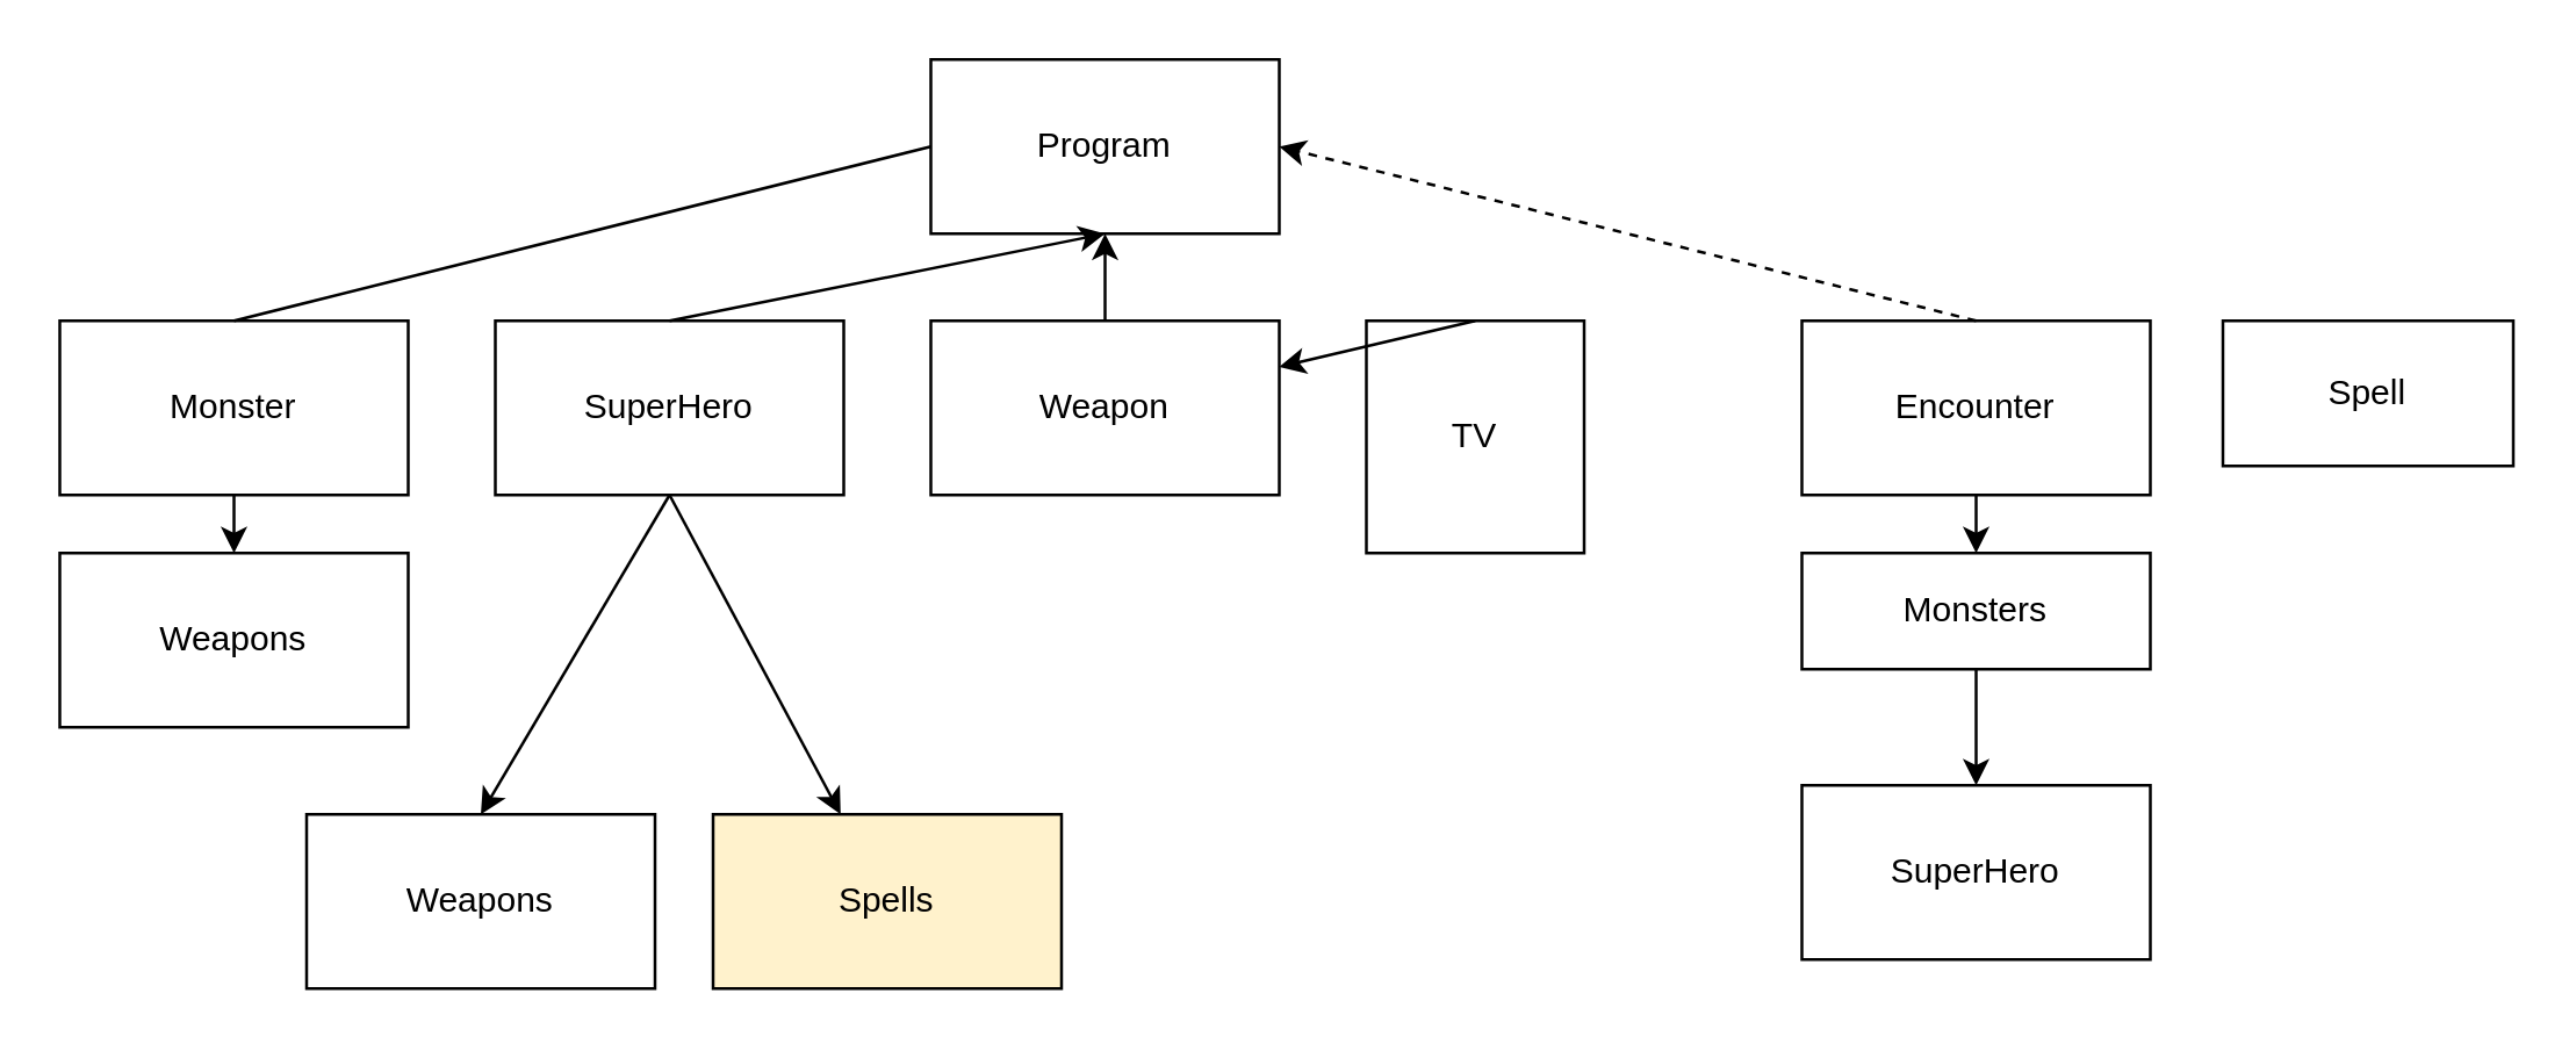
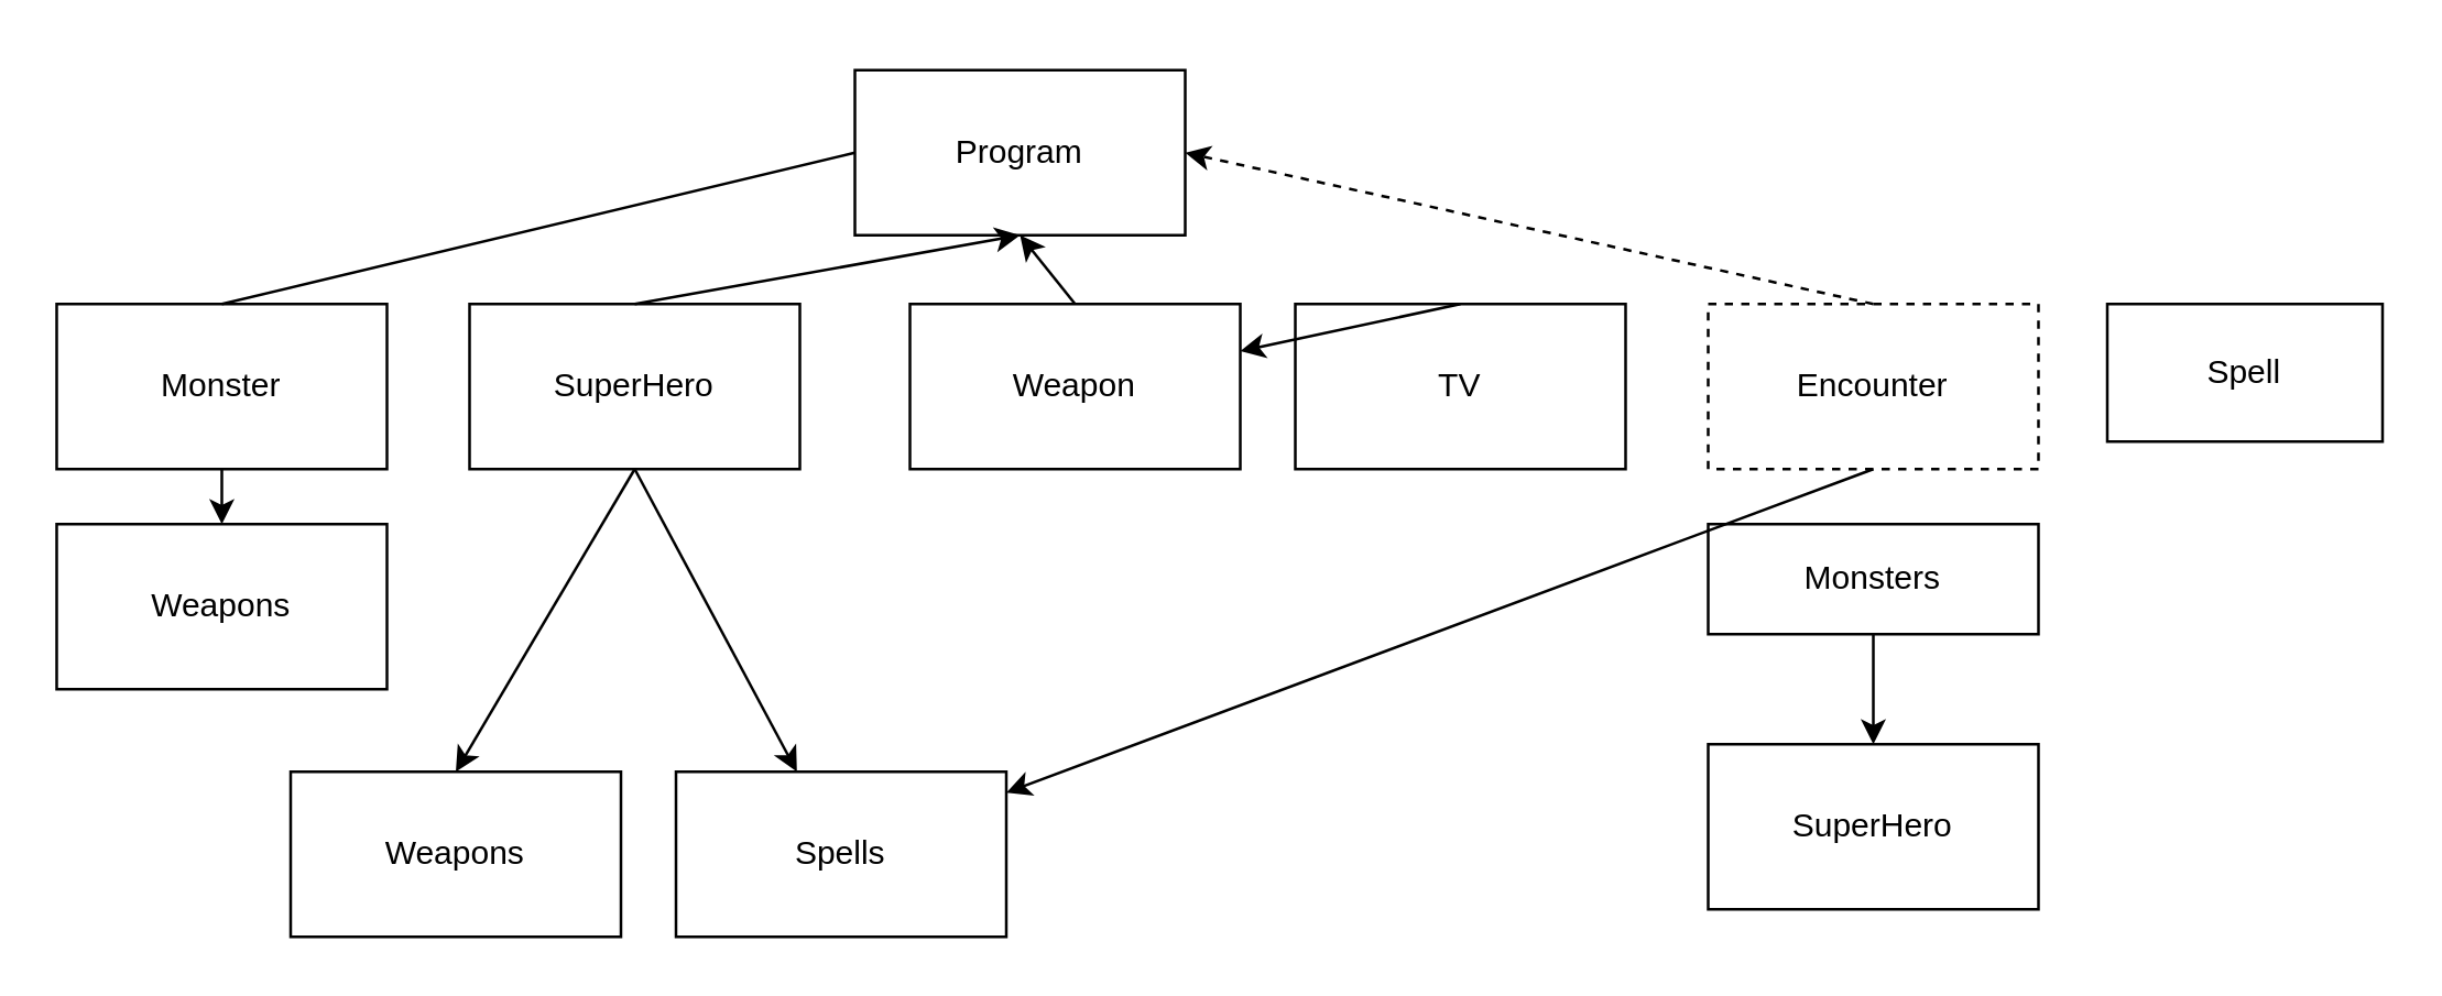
  <mxCell id="0" />
  <mxCell id="1" parent="0" />
- <mxCell id="2" value="Program" style="rounded=0;whiteSpace=wrap;html=1;" parent="1" vertex="1"><mxGeometry x="320" y="20" width="120" height="60" as="geometry" /></mxCell>
+ <mxCell id="2" value="Program" style="rounded=0;whiteSpace=wrap;html=1;" parent="1" vertex="1"><mxGeometry x="310" y="25" width="120" height="60" as="geometry" /></mxCell>
  <mxCell id="3" value="Monster" style="rounded=0;whiteSpace=wrap;html=1;" parent="1" vertex="1"><mxGeometry x="20" y="110" width="120" height="60" as="geometry" /></mxCell>
  <mxCell id="4" value="SuperHero" style="rounded=0;whiteSpace=wrap;html=1;" parent="1" vertex="1"><mxGeometry x="170" y="110" width="120" height="60" as="geometry" /></mxCell>
- <mxCell id="5" value="Weapon" style="rounded=0;whiteSpace=wrap;html=1;" parent="1" vertex="1"><mxGeometry x="320" y="110" width="120" height="60" as="geometry" /></mxCell>
- <mxCell id="6" value="TV" style="rounded=0;whiteSpace=wrap;html=1;" parent="1" vertex="1"><mxGeometry x="470" y="110" width="75" height="80" as="geometry" /></mxCell>
- <mxCell id="7" value="Encounter&lt;br&gt;" style="rounded=0;whiteSpace=wrap;html=1;" parent="1" vertex="1"><mxGeometry x="620" y="110" width="120" height="60" as="geometry" /></mxCell>
+ <mxCell id="5" value="Weapon" style="rounded=0;whiteSpace=wrap;html=1;" parent="1" vertex="1"><mxGeometry x="330" y="110" width="120" height="60" as="geometry" /></mxCell>
+ <mxCell id="6" value="TV" style="rounded=0;whiteSpace=wrap;html=1;" parent="1" vertex="1"><mxGeometry x="470" y="110" width="120" height="60" as="geometry" /></mxCell>
+ <mxCell id="7" value="Encounter&lt;br&gt;" style="rounded=0;whiteSpace=wrap;html=1;dashed=1;" parent="1" vertex="1"><mxGeometry x="620" y="110" width="120" height="60" as="geometry" /></mxCell>
  <mxCell id="8" value="Weapons" style="rounded=0;whiteSpace=wrap;html=1;" parent="1" vertex="1"><mxGeometry x="20" y="190" width="120" height="60" as="geometry" /></mxCell>
  <mxCell id="9" value="" style="endArrow=classic;html=1;exitX=0.5;exitY=1;exitDx=0;exitDy=0;" parent="1" source="3" target="8" edge="1"><mxGeometry width="50" height="50" relative="1" as="geometry"><mxPoint x="245" y="290" as="sourcePoint" /><mxPoint x="295" y="240" as="targetPoint" /></mxGeometry></mxCell>
  <mxCell id="10" value="" style="endArrow=classic;html=1;exitX=0.5;exitY=1;exitDx=0;exitDy=0;entryX=0.5;entryY=0;entryDx=0;entryDy=0;" parent="1" source="4" target="23" edge="1"><mxGeometry width="50" height="50" relative="1" as="geometry"><mxPoint x="455" y="280" as="sourcePoint" /><mxPoint x="505" y="230" as="targetPoint" /></mxGeometry></mxCell>
  <mxCell id="11" value="Monsters" style="rounded=0;whiteSpace=wrap;html=1;" parent="1" vertex="1"><mxGeometry x="620" y="190" width="120" height="40" as="geometry" /></mxCell>
- <mxCell id="12" value="" style="endArrow=classic;html=1;exitX=0.5;exitY=1;exitDx=0;exitDy=0;entryX=0.5;entryY=0;entryDx=0;entryDy=0;" parent="1" source="7" target="11" edge="1"><mxGeometry width="50" height="50" relative="1" as="geometry"><mxPoint x="575" y="390" as="sourcePoint" /><mxPoint x="625" y="340" as="targetPoint" /></mxGeometry></mxCell>
+ <mxCell id="12" value="" style="endArrow=classic;html=1;exitX=0.5;exitY=1;exitDx=0;exitDy=0;" parent="1" source="7" target="21" edge="1"><mxGeometry width="50" height="50" relative="1" as="geometry"><mxPoint x="575" y="390" as="sourcePoint" /><mxPoint x="625" y="340" as="targetPoint" /></mxGeometry></mxCell>
  <mxCell id="13" value="SuperHero" style="rounded=0;whiteSpace=wrap;html=1;" parent="1" vertex="1"><mxGeometry x="620" y="270" width="120" height="60" as="geometry" /></mxCell>
  <mxCell id="14" value="" style="endArrow=classic;html=1;exitX=0.5;exitY=1;exitDx=0;exitDy=0;entryX=0.5;entryY=0;entryDx=0;entryDy=0;" parent="1" source="11" target="13" edge="1"><mxGeometry width="50" height="50" relative="1" as="geometry"><mxPoint x="505" y="390" as="sourcePoint" /><mxPoint x="555" y="340" as="targetPoint" /></mxGeometry></mxCell>
  <mxCell id="15" value="" style="endArrow=none;html=1;entryX=0;entryY=0.5;entryDx=0;entryDy=0;exitX=0.5;exitY=0;exitDx=0;exitDy=0;" parent="1" source="3" target="2" edge="1"><mxGeometry width="50" height="50" relative="1" as="geometry"><mxPoint x="80" y="89.289" as="sourcePoint" /><mxPoint x="80" y="39.289" as="targetPoint" /></mxGeometry></mxCell>
  <mxCell id="16" value="" style="endArrow=classic;html=1;entryX=0.5;entryY=1;entryDx=0;entryDy=0;exitX=0.5;exitY=0;exitDx=0;exitDy=0;" parent="1" source="4" target="2" edge="1"><mxGeometry width="50" height="50" relative="1" as="geometry"><mxPoint x="195" y="70" as="sourcePoint" /><mxPoint x="245" y="20" as="targetPoint" /></mxGeometry></mxCell>
  <mxCell id="17" value="" style="endArrow=classic;html=1;entryX=0.5;entryY=1;entryDx=0;entryDy=0;exitX=0.5;exitY=0;exitDx=0;exitDy=0;" parent="1" source="5" target="2" edge="1"><mxGeometry width="50" height="50" relative="1" as="geometry"><mxPoint x="515" y="70" as="sourcePoint" /><mxPoint x="565" y="20" as="targetPoint" /></mxGeometry></mxCell>
  <mxCell id="18" value="" style="endArrow=classic;html=1;exitX=0.5;exitY=0;exitDx=0;exitDy=0;" parent="1" source="6" target="5" edge="1"><mxGeometry width="50" height="50" relative="1" as="geometry"><mxPoint x="555" y="70" as="sourcePoint" /><mxPoint x="605" y="20" as="targetPoint" /></mxGeometry></mxCell>
  <mxCell id="19" value="" style="endArrow=classic;html=1;entryX=1;entryY=0.5;entryDx=0;entryDy=0;exitX=0.5;exitY=0;exitDx=0;exitDy=0;dashed=1;" parent="1" source="7" target="2" edge="1"><mxGeometry width="50" height="50" relative="1" as="geometry"><mxPoint x="515" y="330" as="sourcePoint" /><mxPoint x="565" y="280" as="targetPoint" /></mxGeometry></mxCell>
  <mxCell id="20" value="Spell" style="rounded=0;whiteSpace=wrap;html=1;" vertex="1" parent="1"><mxGeometry x="765" y="110" width="100" height="50" as="geometry" /></mxCell>
- <mxCell id="21" value="Spells" style="rounded=0;whiteSpace=wrap;html=1;fillColor=#fff2cc;" vertex="1" parent="1"><mxGeometry x="245" y="280" width="120" height="60" as="geometry" /></mxCell>
+ <mxCell id="21" value="Spells" style="rounded=0;whiteSpace=wrap;html=1;" vertex="1" parent="1"><mxGeometry x="245" y="280" width="120" height="60" as="geometry" /></mxCell>
  <mxCell id="22" value="" style="endArrow=classic;html=1;exitX=0.5;exitY=1;exitDx=0;exitDy=0;" edge="1" parent="1" source="4" target="21"><mxGeometry width="50" height="50" relative="1" as="geometry"><mxPoint x="240" y="180" as="sourcePoint" /><mxPoint x="240" y="200" as="targetPoint" /></mxGeometry></mxCell>
  <mxCell id="23" value="Weapons" style="rounded=0;whiteSpace=wrap;html=1;" parent="1" vertex="1"><mxGeometry x="105" y="280" width="120" height="60" as="geometry" /></mxCell>
